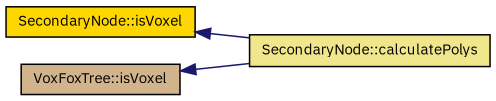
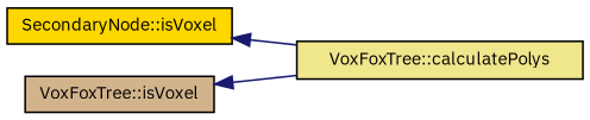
  digraph {
    fontname="IBM Plex Sans"
    rankdir=LR
    node [color=black fontname="IBM Plex Sans" fontsize=10 shape=record style=filled]
    edge [color=midnightblue dir=back fontname="IBM Plex Sans" fontsize=10 labelfontname=FreeSans labelfontsize=10 style=solid]
    n1 [fillcolor=gold fontcolor=black height=0.2 label="SecondaryNode::isVoxel" width=0.4]
-   n2 [fillcolor=khaki height=0.2 label="SecondaryNode::calculatePolys" width=0.4]
+   n2 [fillcolor=khaki height=0.2 label="VoxFoxTree::calculatePolys" width=0.4]
    n3 [fillcolor=tan height=0.2 label="VoxFoxTree::isVoxel" width=0.4]
    n1 -> n2
    n3 -> n2
  }
